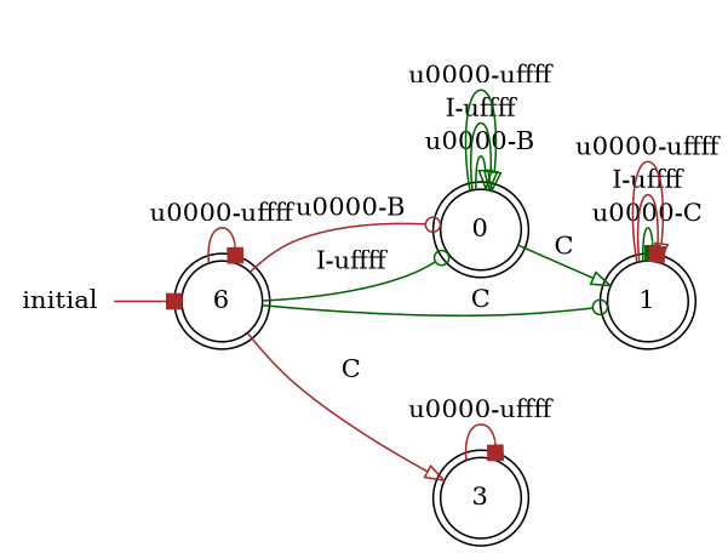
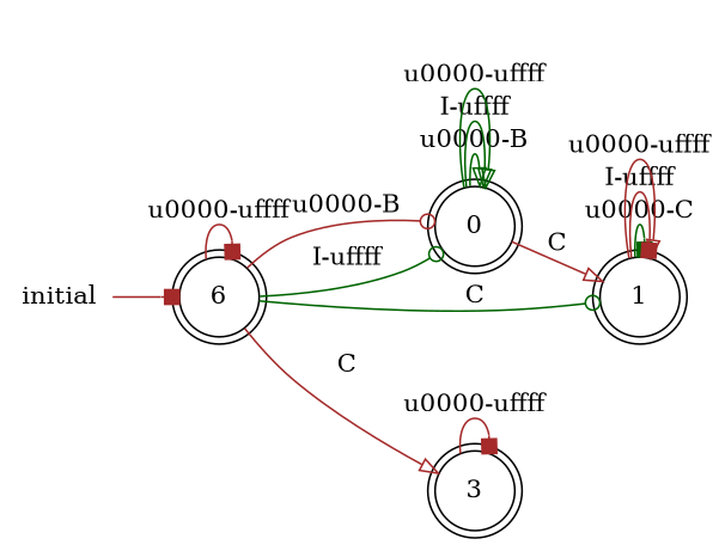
  digraph {
    rankdir=LR
    node [shape=doublecircle]
    edge [arrowhead=onormal color=brown]
    0
    1
    3
    n4 [label=6]
    initial [shape=plaintext]
    0 -> 0 [color=darkgreen label="\u0000-B"]
    0 -> 0 [color=darkgreen label="I-\uffff"]
    0 -> 0 [color=darkgreen label="\u0000-\uffff"]
-   0 -> 1 [color=darkgreen label=C]
+   0 -> 1 [label=C]
    1 -> 1 [arrowhead=box color=darkgreen label="\u0000-C"]
    1 -> 1 [arrowhead=box label="I-\uffff"]
    1 -> 1 [label="\u0000-\uffff"]
    3 -> 3 [arrowhead=box label="\u0000-\uffff"]
    n4 -> 0 [arrowhead=odot label="\u0000-B"]
    n4 -> 0 [arrowhead=odot color=darkgreen label="I-\uffff"]
    n4 -> 1 [arrowhead=odot color=darkgreen label=C]
    n4 -> 3 [label=C]
    n4 -> n4 [arrowhead=box label="\u0000-\uffff"]
    initial -> n4 [arrowhead=box]
  }
